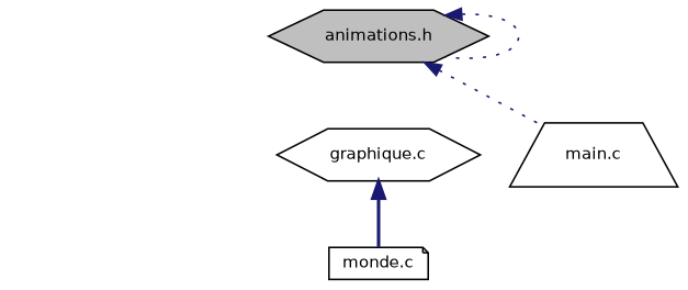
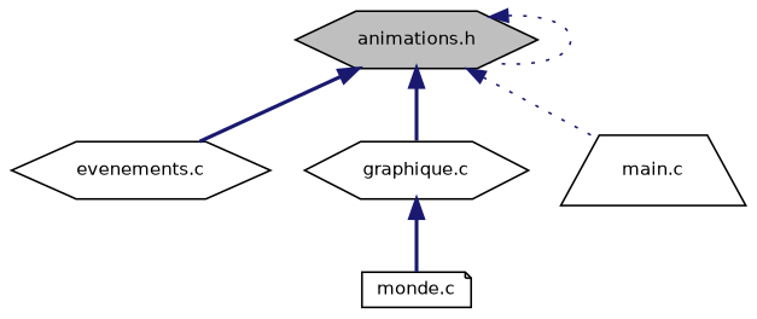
  digraph {
    node [color=black fillcolor=white fontname=Helvetica fontsize=10 shape=hexagon style=filled]
    edge [color=midnightblue dir=back fontname=Helvetica fontsize=10 labelfontname=Helvetica labelfontsize=10 style=bold]
    n1 [fillcolor=grey75 fontcolor=black height=0.2 label="animations.h" width=0.4]
+   n2 [height=0.2 label="evenements.c" width=0.4]
    n3 [height=0.2 label="graphique.c" width=0.4]
    n4 [height=0.2 label="main.c" shape=trapezium width=0.4]
    n5 [height=0.2 label="monde.c" shape=note width=0.4]
    n1 -> n1 [style=dotted]
+   n1 -> n2
+   n1 -> n3
    n1 -> n4 [style=dotted]
    n3 -> n5
  }
